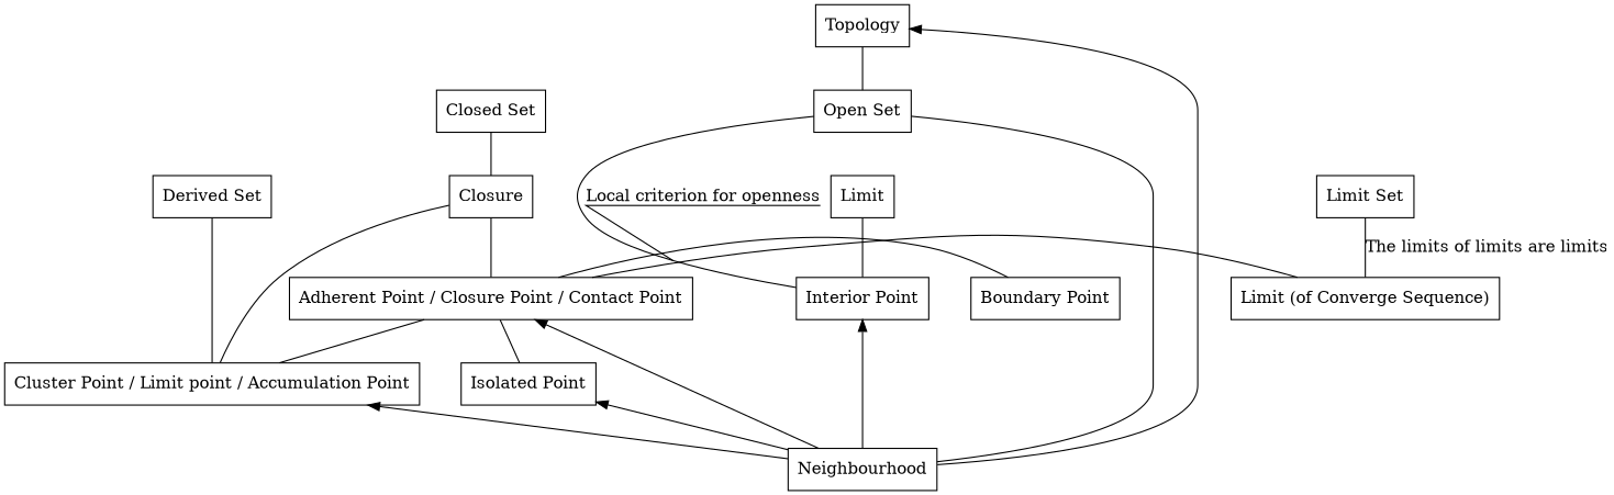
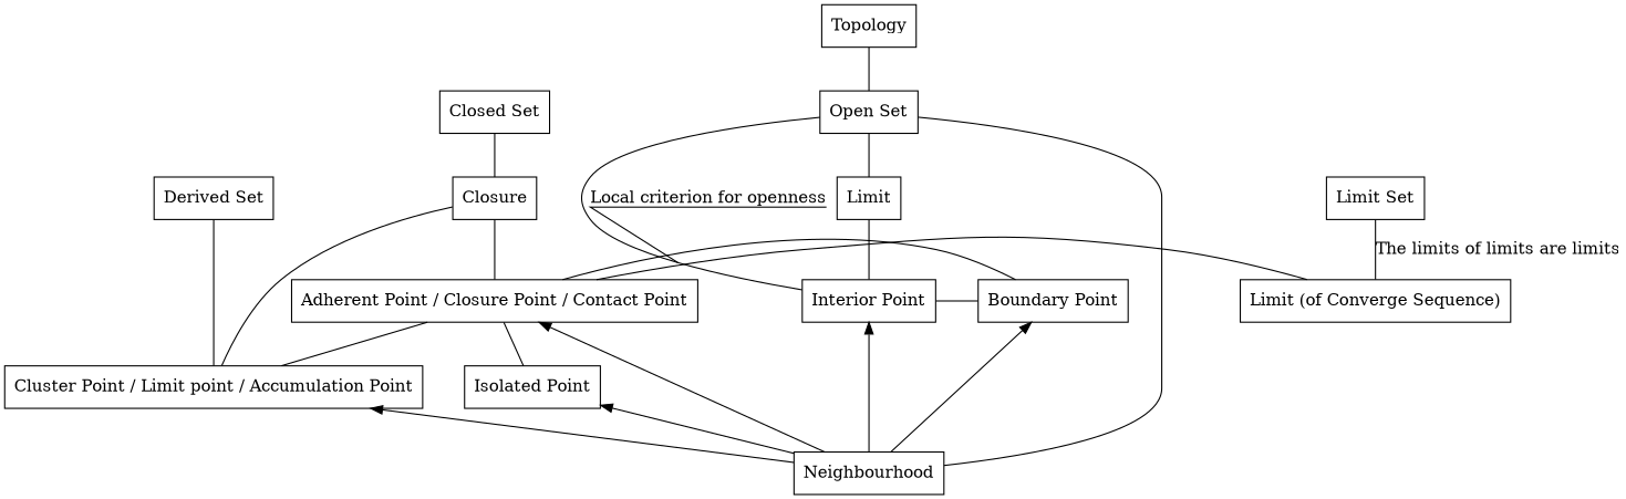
  graph {
    rankdir=TB
    node [shape=box]
    n1 [label="Open Set"]
    n2 [label="Closed Set"]
    n3 [label="Cluster Point / Limit point / Accumulation Point"]
    n4 [label="Isolated Point"]
    n5 [label="Interior Point"]
    n6 [label="Boundary Point"]
    n7 [label="Adherent Point / Closure Point / Contact Point"]
    n8 [label=Limit]
    n9 [label="Derived Set"]
    Closure
    n11 [label="Limit (of Converge Sequence)"]
    n12 [label="Limit Set"]
    Neighbourhood
    Topology
    subgraph sub_1 {
      rank=same
      rankdir=LR
      n1
      n2
    }
    subgraph sub_2 {
      rank=same
      rankdir=LR
      n3
      n4
    }
    subgraph sub_3 {
      rank=same
      rankdir=LR
      n5
      n6
      n7
    }
    subgraph sub_4 {
      rank=same
      rankdir=LR
      n8
      n9
      Closure
    }
    subgraph sub_5 {
      rank=same
      rankdir=LR
      n7
      n11
    }
    subgraph sub_6 {
      rank=same
      rankdir=LR
      Closure
      n12
    }
    n1 -- n5 [decorate=true label="Local criterion for openness"]
+   n1 -- n8 [weight=100]
    n1 -- Neighbourhood
    n2 -- Closure [weight=100]
    n3 -- n4 [style=invis]
    n3 -- Neighbourhood [dir=back]
    n4 -- Neighbourhood [dir=back]
+   n5 -- n6
    n5 -- Neighbourhood [dir=back weight=100]
    n6 -- n7
-   Topology -- Neighbourhood [dir=back]
+   n6 -- Neighbourhood [dir=back]
    n7 -- n3 [weight=100]
    n7 -- n4 [weight=100]
    n7 -- n11
    n7 -- Neighbourhood [dir=back]
    n8 -- n5 [weight=100]
    n9 -- n3 [weight=100]
    n9 -- Closure [style=invis]
    Closure -- n3
    Closure -- n7 [weight=100]
    n12 -- n11 [label="The limits of limits are limits"]
    Topology -- n1 [weight=100]
  }
